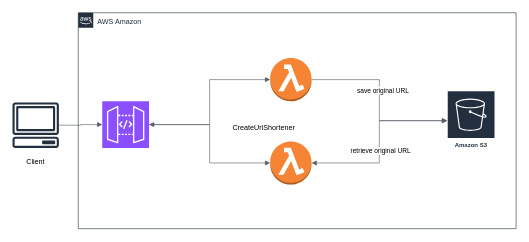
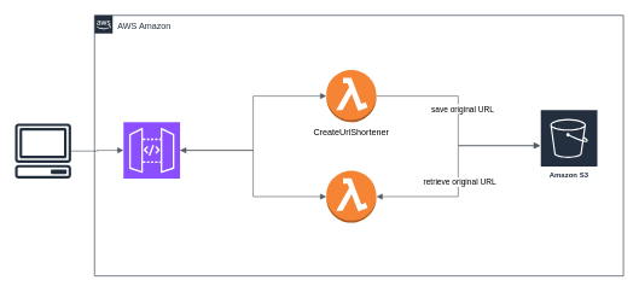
  <mxCell id="0" />
  <mxCell id="1" parent="0" />
  <mxCell id="2" value="AWS Amazon" style="points=[[0,0],[0.25,0],[0.5,0],[0.75,0],[1,0],[1,0.25],[1,0.5],[1,0.75],[1,1],[0.75,1],[0.5,1],[0.25,1],[0,1],[0,0.75],[0,0.5],[0,0.25]];outlineConnect=0;gradientColor=none;html=1;whiteSpace=wrap;fontSize=12;fontStyle=0;container=1;pointerEvents=0;collapsible=0;recursiveResize=0;shape=mxgraph.aws4.group;grIcon=mxgraph.aws4.group_aws_cloud_alt;strokeColor=#232F3E;fillColor=none;verticalAlign=top;align=left;spacingLeft=30;fontColor=#232F3E;dashed=0;" vertex="1" parent="1"><mxGeometry x="130" y="20.5" width="730" height="360" as="geometry" /></mxCell>
  <mxCell id="3" value="" style="sketch=0;points=[[0,0,0],[0.25,0,0],[0.5,0,0],[0.75,0,0],[1,0,0],[0,1,0],[0.25,1,0],[0.5,1,0],[0.75,1,0],[1,1,0],[0,0.25,0],[0,0.5,0],[0,0.75,0],[1,0.25,0],[1,0.5,0],[1,0.75,0]];outlineConnect=0;fontColor=#232F3E;fillColor=#8C4FFF;strokeColor=#ffffff;dashed=0;verticalLabelPosition=bottom;verticalAlign=top;align=center;html=1;fontSize=12;fontStyle=0;aspect=fixed;shape=mxgraph.aws4.resourceIcon;resIcon=mxgraph.aws4.api_gateway;" vertex="1" parent="2"><mxGeometry x="40" y="147.5" width="78" height="78" as="geometry" /></mxCell>
  <mxCell id="4" value="" style="outlineConnect=0;dashed=0;verticalLabelPosition=bottom;verticalAlign=top;align=center;html=1;shape=mxgraph.aws3.lambda_function;fillColor=#F58534;gradientColor=none;" vertex="1" parent="2"><mxGeometry x="320" y="75.5" width="69" height="72" as="geometry" /></mxCell>
  <mxCell id="5" value="" style="outlineConnect=0;dashed=0;verticalLabelPosition=bottom;verticalAlign=top;align=center;html=1;shape=mxgraph.aws3.lambda_function;fillColor=#F58534;gradientColor=none;" vertex="1" parent="2"><mxGeometry x="320" y="214.5" width="69" height="72" as="geometry" /></mxCell>
  <mxCell id="6" value="" style="edgeStyle=orthogonalEdgeStyle;html=1;endArrow=block;elbow=vertical;startArrow=none;endFill=1;strokeColor=#545B64;rounded=0;entryX=0;entryY=0.5;entryDx=0;entryDy=0;entryPerimeter=0;exitX=1;exitY=0.5;exitDx=0;exitDy=0;exitPerimeter=0;" edge="1" parent="2" source="3" target="5"><mxGeometry width="100" relative="1" as="geometry"><mxPoint x="128" y="197" as="sourcePoint" /><mxPoint x="230" y="171" as="targetPoint" /></mxGeometry></mxCell>
- <mxCell id="7" value="CreateUrlShortener" style="text;html=1;strokeColor=none;fillColor=none;align=center;verticalAlign=middle;whiteSpace=wrap;rounded=0;" vertex="1" parent="2"><mxGeometry x="242.25" y="177.5" width="134.5" height="30" as="geometry" /></mxCell>
+ <mxCell id="7" value="CreateUrlShortener" style="text;html=1;strokeColor=none;fillColor=none;align=center;verticalAlign=middle;whiteSpace=wrap;rounded=0;" vertex="1" parent="2"><mxGeometry x="287.25" y="147.5" width="134.5" height="30" as="geometry" /></mxCell>
  <mxCell id="8" value="" style="edgeStyle=orthogonalEdgeStyle;html=1;endArrow=block;elbow=vertical;startArrow=block;startFill=1;endFill=1;strokeColor=#545B64;rounded=0;exitX=1;exitY=0.5;exitDx=0;exitDy=0;exitPerimeter=0;entryX=0;entryY=0.5;entryDx=0;entryDy=0;entryPerimeter=0;" edge="1" parent="2" source="3" target="4"><mxGeometry width="100" relative="1" as="geometry"><mxPoint x="210" y="284.5" as="sourcePoint" /><mxPoint x="310" y="284.5" as="targetPoint" /></mxGeometry></mxCell>
  <mxCell id="9" value="" style="sketch=0;outlineConnect=0;fontColor=#232F3E;gradientColor=none;fillColor=#232F3D;strokeColor=none;dashed=0;verticalLabelPosition=bottom;verticalAlign=top;align=center;html=1;fontSize=12;fontStyle=0;aspect=fixed;pointerEvents=1;shape=mxgraph.aws4.client;" vertex="1" parent="1"><mxGeometry x="20" y="170" width="78" height="76" as="geometry" /></mxCell>
  <mxCell id="10" value="" style="edgeStyle=orthogonalEdgeStyle;html=1;endArrow=block;elbow=vertical;startArrow=none;endFill=1;strokeColor=#545B64;rounded=0;entryX=0;entryY=0.5;entryDx=0;entryDy=0;entryPerimeter=0;" edge="1" parent="1" source="9" target="3"><mxGeometry width="100" relative="1" as="geometry"><mxPoint x="340" y="305" as="sourcePoint" /><mxPoint x="440" y="305" as="targetPoint" /></mxGeometry></mxCell>
- <mxCell id="11" value="Client" style="text;html=1;strokeColor=none;fillColor=none;align=center;verticalAlign=middle;whiteSpace=wrap;rounded=0;" vertex="1" parent="1"><mxGeometry x="29" y="255" width="60" height="30" as="geometry" /></mxCell>
  <mxCell id="12" value="Amazon S3" style="sketch=0;outlineConnect=0;fontColor=#232F3E;gradientColor=none;strokeColor=#ffffff;fillColor=#232F3E;dashed=0;verticalLabelPosition=middle;verticalAlign=bottom;align=center;html=1;whiteSpace=wrap;fontSize=10;fontStyle=1;spacing=3;shape=mxgraph.aws4.productIcon;prIcon=mxgraph.aws4.s3;" vertex="1" parent="1"><mxGeometry x="745" y="150.5" width="80" height="100" as="geometry" /></mxCell>
  <mxCell id="13" value="" style="edgeStyle=orthogonalEdgeStyle;html=1;endArrow=block;elbow=vertical;startArrow=none;endFill=1;strokeColor=#545B64;rounded=0;" edge="1" parent="1" source="4" target="12"><mxGeometry width="100" relative="1" as="geometry"><mxPoint x="258" y="217.5" as="sourcePoint" /><mxPoint x="460" y="171.5" as="targetPoint" /></mxGeometry></mxCell>
  <mxCell id="14" value="save original URL" style="edgeLabel;html=1;align=center;verticalAlign=middle;resizable=0;points=[];" vertex="1" connectable="0" parent="13"><mxGeometry x="-0.123" y="5" relative="1" as="geometry"><mxPoint y="1" as="offset" /></mxGeometry></mxCell>
  <mxCell id="15" value="" style="edgeStyle=orthogonalEdgeStyle;html=1;endArrow=block;elbow=vertical;startArrow=block;startFill=1;endFill=1;strokeColor=#545B64;rounded=0;exitX=1;exitY=0.5;exitDx=0;exitDy=0;exitPerimeter=0;" edge="1" parent="1" source="5" target="12"><mxGeometry width="100" relative="1" as="geometry"><mxPoint x="340" y="305" as="sourcePoint" /><mxPoint x="440" y="305" as="targetPoint" /></mxGeometry></mxCell>
  <mxCell id="16" value="retrieve original URL" style="edgeLabel;html=1;align=center;verticalAlign=middle;resizable=0;points=[];" vertex="1" connectable="0" parent="15"><mxGeometry x="-0.098" relative="1" as="geometry"><mxPoint x="1" as="offset" /></mxGeometry></mxCell>
